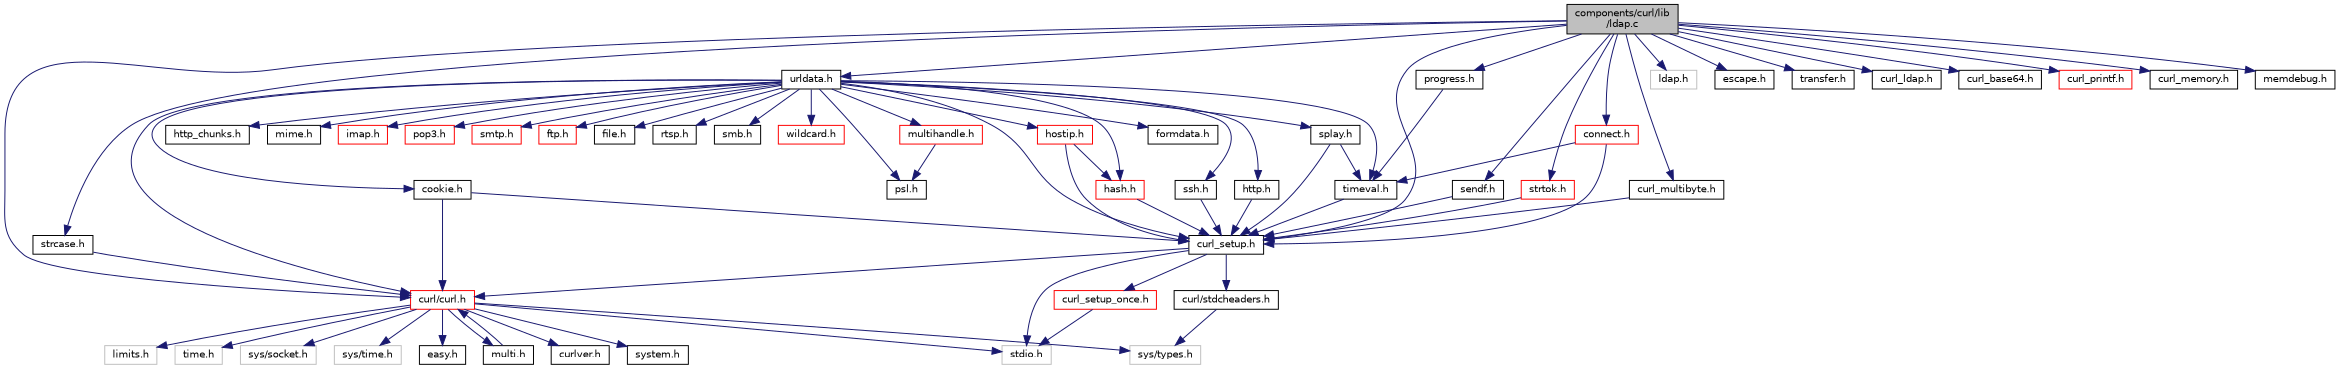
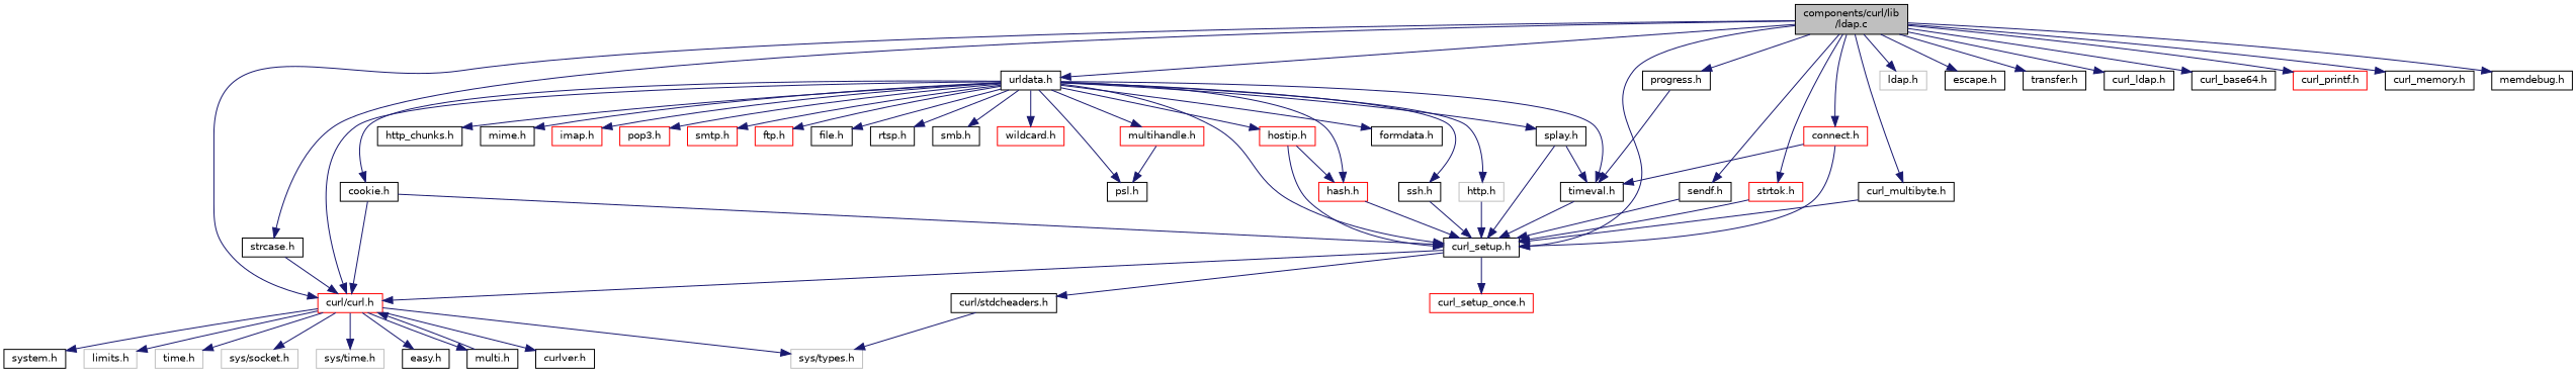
  digraph {
    node [color=black fillcolor=white fontname=Helvetica fontsize=10 shape=record style=filled]
    edge [color=midnightblue fontname=Helvetica fontsize=10 labelfontname=Helvetica labelfontsize=10 style=solid]
    n1 [fillcolor=grey75 fontcolor=black height=0.2 label="components/curl/lib\l/ldap.c" width=0.4]
    n2 [height=0.2 label="curl_setup.h" width=0.4]
    n3 [color=red height=0.2 label="curl/curl.h" width=0.4]
    n4 [color=grey75 height=0.2 label="ldap.h" width=0.4]
    n5 [height=0.2 label="urldata.h" width=0.4]
    n6 [height=0.2 label="sendf.h" width=0.4]
    n7 [height=0.2 label="escape.h" width=0.4]
    n8 [height=0.2 label="progress.h" width=0.4]
    n9 [height=0.2 label="transfer.h" width=0.4]
    n10 [height=0.2 label="strcase.h" width=0.4]
    n11 [color=red height=0.2 label="strtok.h" width=0.4]
    n12 [height=0.2 label="curl_ldap.h" width=0.4]
    n13 [height=0.2 label="curl_multibyte.h" width=0.4]
    n14 [height=0.2 label="curl_base64.h" width=0.4]
    n15 [color=red height=0.2 label="connect.h" width=0.4]
    n16 [color=red height=0.2 label="curl_printf.h" width=0.4]
    n17 [height=0.2 label="curl_memory.h" width=0.4]
    n18 [height=0.2 label="memdebug.h" width=0.4]
-   n19 [color=grey75 height=0.2 label="stdio.h" width=0.4]
    n20 [height=0.2 label="curl/stdcheaders.h" width=0.4]
    n21 [color=red height=0.2 label="curl_setup_once.h" width=0.4]
    n22 [height=0.2 label="curlver.h" width=0.4]
    n23 [height=0.2 label="system.h" width=0.4]
    n24 [color=grey75 height=0.2 label="limits.h" width=0.4]
    n25 [color=grey75 height=0.2 label="sys/types.h" width=0.4]
    n26 [color=grey75 height=0.2 label="time.h" width=0.4]
    n27 [color=grey75 height=0.2 label="sys/socket.h" width=0.4]
    n28 [color=grey75 height=0.2 label="sys/time.h" width=0.4]
    n29 [height=0.2 label="easy.h" width=0.4]
    n30 [height=0.2 label="multi.h" width=0.4]
    n31 [height=0.2 label="cookie.h" width=0.4]
    n32 [height=0.2 label="psl.h" width=0.4]
    n33 [height=0.2 label="formdata.h" width=0.4]
    n34 [height=0.2 label="timeval.h" width=0.4]
    n35 [height=0.2 label="http_chunks.h" width=0.4]
    n36 [color=red height=0.2 label="hostip.h" width=0.4]
    n37 [color=red height=0.2 label="hash.h" width=0.4]
    n38 [height=0.2 label="splay.h" width=0.4]
    n39 [height=0.2 label="mime.h" width=0.4]
    n40 [color=red height=0.2 label="imap.h" width=0.4]
    n41 [color=red height=0.2 label="pop3.h" width=0.4]
    n42 [color=red height=0.2 label="smtp.h" width=0.4]
    n43 [color=red height=0.2 label="ftp.h" width=0.4]
    n44 [height=0.2 label="file.h" width=0.4]
    n45 [height=0.2 label="ssh.h" width=0.4]
-   n46 [height=0.2 label="http.h" width=0.4]
+   n46 [color=grey75 height=0.2 label="http.h" width=0.4]
    n47 [height=0.2 label="rtsp.h" width=0.4]
    n48 [height=0.2 label="smb.h" width=0.4]
    n49 [color=red height=0.2 label="wildcard.h" width=0.4]
    n50 [color=red height=0.2 label="multihandle.h" width=0.4]
    n1 -> n2
    n1 -> n3
    n1 -> n4
    n1 -> n5
    n1 -> n6
    n1 -> n7
    n1 -> n8
    n1 -> n9
    n1 -> n10
    n1 -> n11
    n1 -> n12
    n1 -> n13
    n1 -> n14
    n1 -> n15
    n1 -> n16
    n1 -> n17
    n1 -> n18
    n2 -> n3
-   n2 -> n19
    n2 -> n20
    n2 -> n21
-   n3 -> n19
    n3 -> n22
    n3 -> n23
    n3 -> n24
    n3 -> n25
    n3 -> n26
    n3 -> n27
    n3 -> n28
    n3 -> n29
    n3 -> n30
    n5 -> n2
    n5 -> n3
    n5 -> n31
    n5 -> n32
    n5 -> n33
    n5 -> n34
    n5 -> n35
    n5 -> n36
    n5 -> n37
    n5 -> n38
    n5 -> n39
    n5 -> n40
    n5 -> n41
    n5 -> n42
    n5 -> n43
    n5 -> n44
    n5 -> n45
    n5 -> n46
    n5 -> n47
    n5 -> n48
    n5 -> n49
    n5 -> n50
    n6 -> n2
    n8 -> n34
    n10 -> n3
    n11 -> n2
    n13 -> n2
    n15 -> n2
    n15 -> n34
    n20 -> n25
-   n21 -> n19
    n30 -> n3
    n31 -> n2
    n31 -> n3
    n34 -> n2
    n36 -> n2
    n36 -> n37
    n37 -> n2
    n38 -> n2
    n38 -> n34
    n45 -> n2
    n46 -> n2
    n50 -> n32
  }
